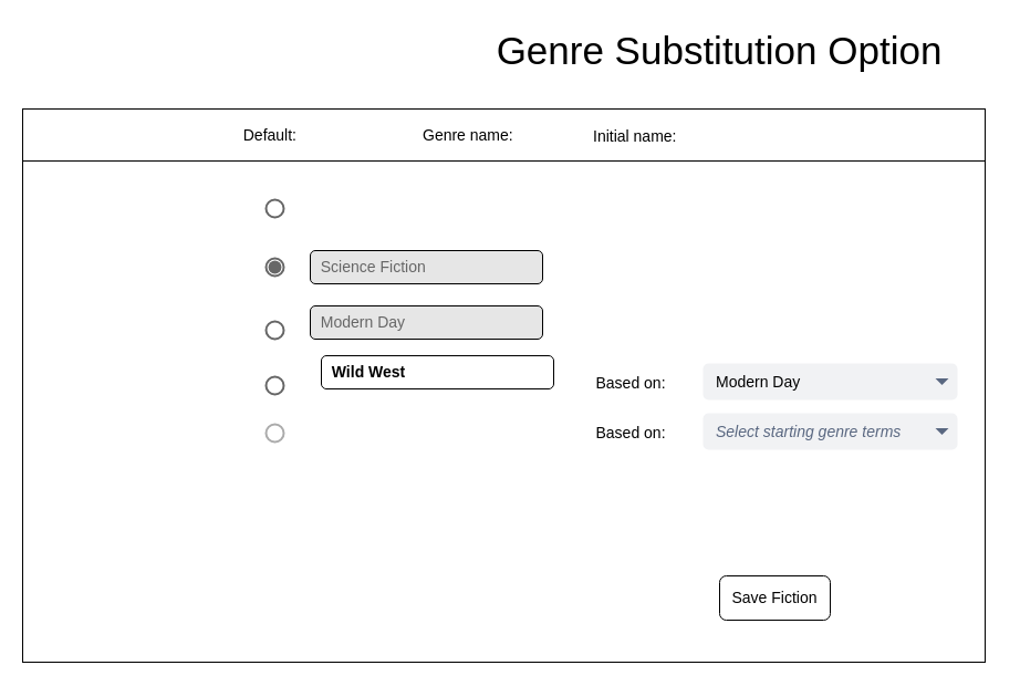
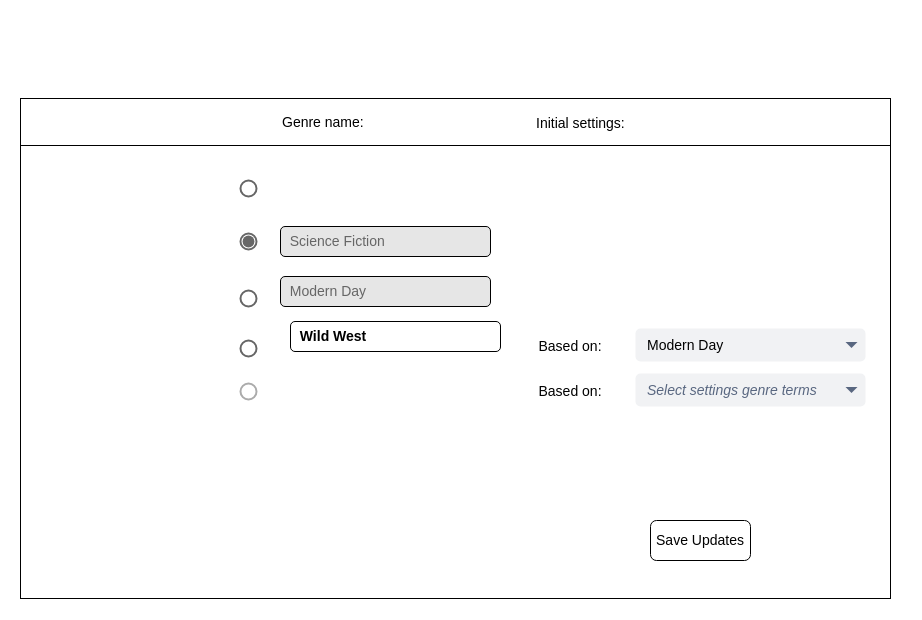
  <mxCell id="0" />
  <mxCell id="1" parent="0" />
  <mxCell id="2" value="" style="rounded=0;whiteSpace=wrap;html=1;fontStyle=4" vertex="1" parent="1"><mxGeometry x="20" y="98" width="870" height="500" as="geometry" /></mxCell>
- <mxCell id="3" value="&lt;font style=&quot;font-size: 35px&quot;&gt;Genre Substitution Option&lt;/font&gt;" style="text;html=1;strokeColor=none;fillColor=none;align=center;verticalAlign=middle;whiteSpace=wrap;rounded=0;" vertex="1" parent="1"><mxGeometry x="400" y="20" width="500" height="50" as="geometry" /></mxCell>
  <mxCell id="4" value="&lt;font style=&quot;font-size: 14px ; background-color: rgb(230 , 230 , 230)&quot; color=&quot;#666666&quot;&gt;&amp;nbsp; Modern Day&lt;/font&gt;" style="rounded=1;whiteSpace=wrap;html=1;align=left;fillColor=#E6E6E6;" vertex="1" parent="1"><mxGeometry x="280" y="276" width="210" height="30" as="geometry" /></mxCell>
- <mxCell id="5" value="&lt;font style=&quot;font-size: 14px&quot;&gt;Save Fiction&lt;/font&gt;" style="rounded=1;whiteSpace=wrap;html=1;" vertex="1" parent="1"><mxGeometry x="650" y="520" width="100" height="40" as="geometry" /></mxCell>
+ <mxCell id="5" value="&lt;font style=&quot;font-size: 14px&quot;&gt;Save Updates&lt;/font&gt;" style="rounded=1;whiteSpace=wrap;html=1;" vertex="1" parent="1"><mxGeometry x="650" y="520" width="100" height="40" as="geometry" /></mxCell>
  <mxCell id="6" value="&lt;font style=&quot;font-size: 14px&quot;&gt;&lt;b&gt;&amp;nbsp; Wild West&lt;/b&gt;&lt;/font&gt;" style="rounded=1;whiteSpace=wrap;html=1;align=left;" vertex="1" parent="1"><mxGeometry x="290" y="321" width="210" height="30" as="geometry" /></mxCell>
  <mxCell id="7" value="&lt;span style=&quot;font-size: 14px&quot;&gt;Based on:&lt;/span&gt;" style="text;html=1;strokeColor=none;fillColor=none;align=center;verticalAlign=middle;whiteSpace=wrap;rounded=0;" vertex="1" parent="1"><mxGeometry x="515" y="336" width="110" height="20" as="geometry" /></mxCell>
  <mxCell id="8" value="&lt;font style=&quot;font-size: 14px ; background-color: rgb(230 , 230 , 230)&quot; color=&quot;#666666&quot;&gt;&amp;nbsp; Science Fiction&lt;/font&gt;" style="rounded=1;whiteSpace=wrap;html=1;align=left;fillColor=#E6E6E6;" vertex="1" parent="1"><mxGeometry x="280" y="226" width="210" height="30" as="geometry" /></mxCell>
  <mxCell id="9" value="&lt;font style=&quot;font-size: 14px&quot; color=&quot;#000000&quot;&gt;Modern Day&lt;/font&gt;" style="rounded=1;fillColor=#F1F2F4;strokeColor=none;html=1;fontColor=#596780;align=left;fontSize=12;spacingLeft=10" vertex="1" parent="1"><mxGeometry x="635" y="328" width="230" height="33" as="geometry" /></mxCell>
  <mxCell id="10" value="" style="shape=triangle;direction=south;fillColor=#596780;strokeColor=none;html=1" vertex="1" parent="9"><mxGeometry x="1" y="0.5" width="12" height="6" relative="1" as="geometry"><mxPoint x="-20" y="-3" as="offset" /></mxGeometry></mxCell>
  <mxCell id="11" value="" style="dashed=0;labelPosition=right;align=left;shape=mxgraph.gmdl.radiobutton;strokeColor=#676767;fillColor=#676767;strokeWidth=2;aspect=fixed;" vertex="1" parent="1"><mxGeometry x="240" y="233" width="16" height="16" as="geometry" /></mxCell>
  <mxCell id="12" value="" style="dashed=0;labelPosition=right;align=left;shape=mxgraph.gmdl.radiobutton;strokeColor=#666666;fillColor=none;strokeWidth=2;aspect=fixed;" vertex="1" parent="1"><mxGeometry x="240" y="290" width="16" height="16" as="geometry" /></mxCell>
  <mxCell id="13" value="" style="dashed=0;labelPosition=right;align=left;shape=mxgraph.gmdl.radiobutton;strokeColor=#666666;fillColor=none;strokeWidth=2;aspect=fixed;" vertex="1" parent="1"><mxGeometry x="240" y="180" width="16" height="16" as="geometry" /></mxCell>
  <mxCell id="14" value="" style="dashed=0;labelPosition=right;align=left;shape=mxgraph.gmdl.radiobutton;strokeColor=#666666;fillColor=none;strokeWidth=2;aspect=fixed;" vertex="1" parent="1"><mxGeometry x="240" y="340" width="16" height="16" as="geometry" /></mxCell>
  <mxCell id="15" value="" style="dashed=0;labelPosition=right;align=left;shape=mxgraph.gmdl.radiobutton;fillColor=none;strokeWidth=2;aspect=fixed;strokeColor=#ABABAB;" vertex="1" parent="1"><mxGeometry x="240" y="383" width="16" height="16" as="geometry" /></mxCell>
- <mxCell id="16" value="&lt;font style=&quot;font-size: 14px&quot;&gt;Genre name:&lt;/font&gt;" style="text;html=1;strokeColor=none;fillColor=none;align=left;verticalAlign=middle;whiteSpace=wrap;rounded=0;" vertex="1" parent="1"><mxGeometry x="380" y="112" width="92" height="20" as="geometry" /></mxCell>
- <mxCell id="17" value="&lt;font style=&quot;font-size: 14px&quot;&gt;Default:&lt;/font&gt;" style="text;html=1;strokeColor=none;fillColor=none;align=right;verticalAlign=middle;whiteSpace=wrap;rounded=0;" vertex="1" parent="1"><mxGeometry x="178" y="112" width="92" height="20" as="geometry" /></mxCell>
+ <mxCell id="16" value="&lt;font style=&quot;font-size: 14px&quot;&gt;Genre name:&lt;/font&gt;" style="text;html=1;strokeColor=none;fillColor=none;align=left;verticalAlign=middle;whiteSpace=wrap;rounded=0;" vertex="1" parent="1"><mxGeometry x="280" y="112" width="92" height="20" as="geometry" /></mxCell>
  <mxCell id="18" value="" style="line;strokeWidth=1;html=1;fillColor=#E6E6E6;" vertex="1" parent="1"><mxGeometry x="20" y="140" width="870" height="10" as="geometry" /></mxCell>
- <mxCell id="19" value="&lt;span style=&quot;font-size: 14px&quot;&gt;Initial name:&lt;/span&gt;" style="text;html=1;strokeColor=none;fillColor=none;align=left;verticalAlign=middle;whiteSpace=wrap;rounded=0;" vertex="1" parent="1"><mxGeometry x="534" y="113" width="92" height="20" as="geometry" /></mxCell>
+ <mxCell id="19" value="&lt;span style=&quot;font-size: 14px&quot;&gt;Initial settings:&lt;/span&gt;" style="text;html=1;strokeColor=none;fillColor=none;align=left;verticalAlign=middle;whiteSpace=wrap;rounded=0;" vertex="1" parent="1"><mxGeometry x="534" y="113" width="92" height="20" as="geometry" /></mxCell>
  <mxCell id="20" value="&lt;span style=&quot;font-size: 14px&quot;&gt;Based on:&lt;/span&gt;" style="text;html=1;strokeColor=none;fillColor=none;align=center;verticalAlign=middle;whiteSpace=wrap;rounded=0;" vertex="1" parent="1"><mxGeometry x="515" y="381" width="110" height="20" as="geometry" /></mxCell>
- <mxCell id="21" value="&lt;span style=&quot;font-size: 14px&quot;&gt;&lt;i&gt;Select starting genre terms&lt;/i&gt;&lt;/span&gt;" style="rounded=1;fillColor=#F1F2F4;strokeColor=none;html=1;fontColor=#596780;align=left;fontSize=12;spacingLeft=10" vertex="1" parent="1"><mxGeometry x="635" y="373" width="230" height="33" as="geometry" /></mxCell>
+ <mxCell id="21" value="&lt;span style=&quot;font-size: 14px&quot;&gt;&lt;i&gt;Select settings genre terms&lt;/i&gt;&lt;/span&gt;" style="rounded=1;fillColor=#F1F2F4;strokeColor=none;html=1;fontColor=#596780;align=left;fontSize=12;spacingLeft=10" vertex="1" parent="1"><mxGeometry x="635" y="373" width="230" height="33" as="geometry" /></mxCell>
  <mxCell id="22" value="" style="shape=triangle;direction=south;fillColor=#596780;strokeColor=none;html=1" vertex="1" parent="21"><mxGeometry x="1" y="0.5" width="12" height="6" relative="1" as="geometry"><mxPoint x="-20" y="-3" as="offset" /></mxGeometry></mxCell>
